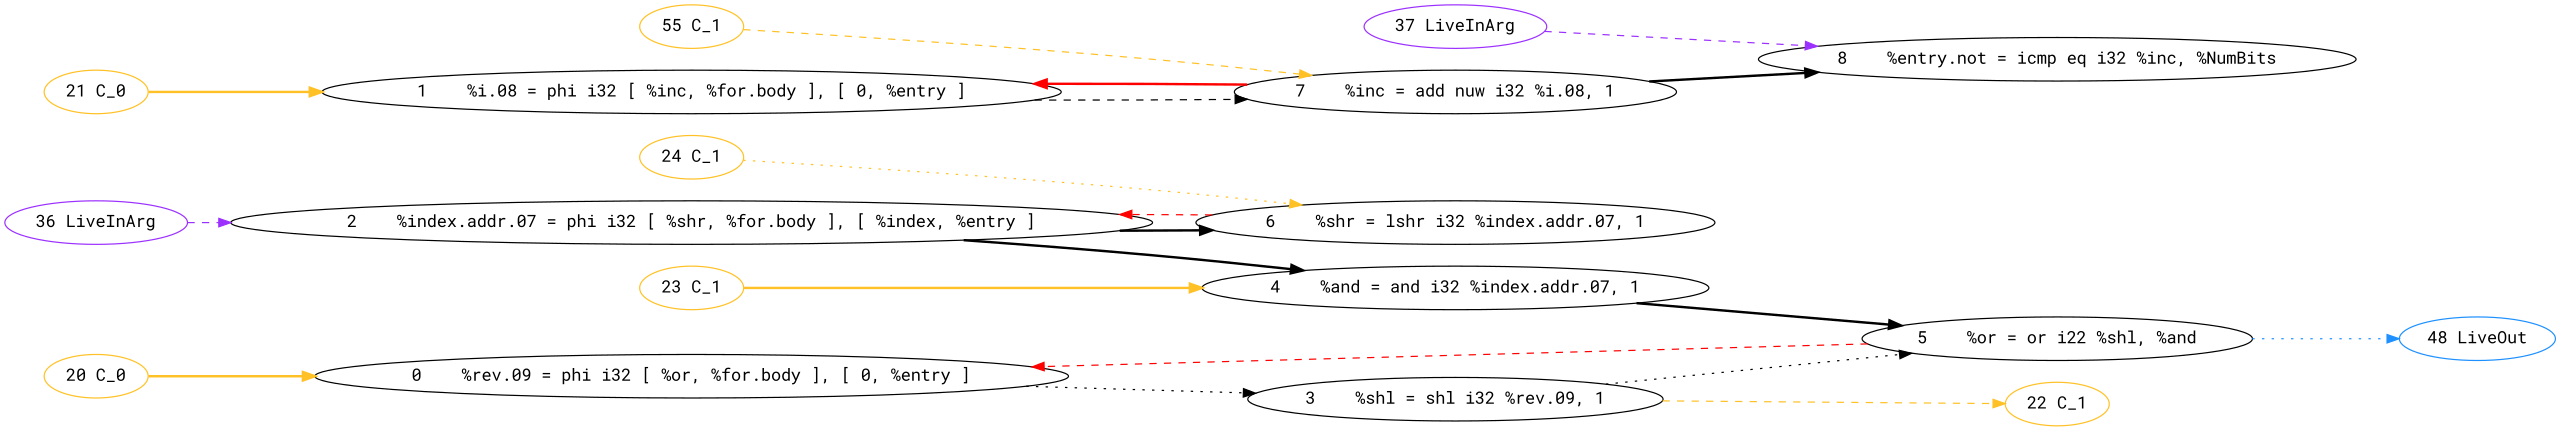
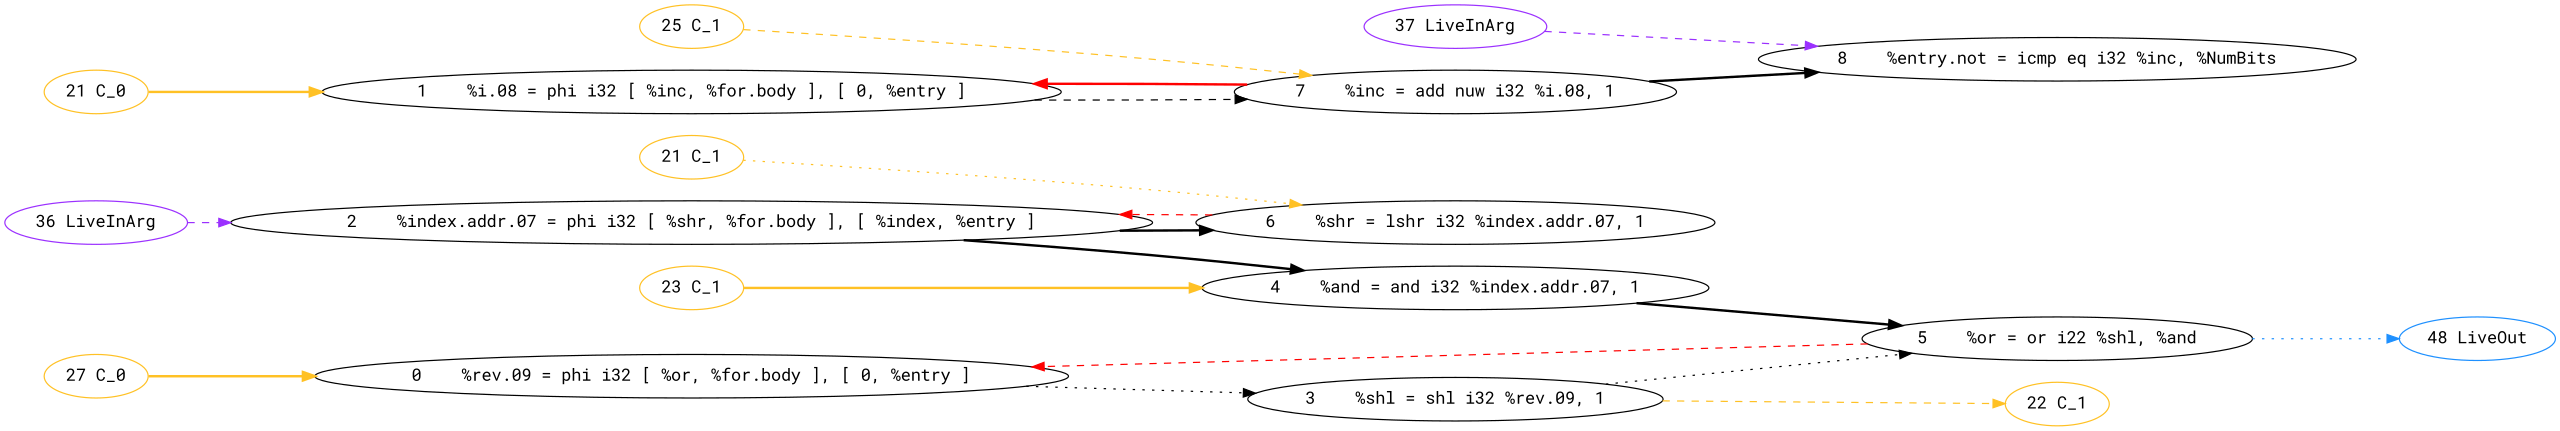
  digraph {
    fontname="Roboto Mono"
    rankdir=LR
    node [color=black fontname="Roboto Mono"]
    edge [fontname="Roboto Mono" style=bold]
    n1 [label="0    %rev.09 = phi i32 [ %or, %for.body ], [ 0, %entry ]"]
    n2 [label="3    %shl = shl i32 %rev.09, 1"]
    n3 [label="1    %i.08 = phi i32 [ %inc, %for.body ], [ 0, %entry ]"]
    n4 [label="7    %inc = add nuw i32 %i.08, 1"]
    n5 [label="2    %index.addr.07 = phi i32 [ %shr, %for.body ], [ %index, %entry ]"]
    n6 [label="4    %and = and i32 %index.addr.07, 1"]
    n7 [label="6    %shr = lshr i32 %index.addr.07, 1"]
    n8 [label="5    %or = or i22 %shl, %and"]
    n9 [color=dodgerblue1 label="48 LiveOut"]
    n10 [label="8    %entry.not = icmp eq i32 %inc, %NumBits"]
-   n11 [color=goldenrod1 label="20 C_0"]
+   n11 [color=goldenrod1 label="27 C_0"]
    n12 [color=goldenrod1 label="21 C_0"]
    n13 [color=goldenrod1 label="22 C_1"]
    n14 [color=goldenrod1 label="23 C_1"]
-   n15 [color=goldenrod1 label="24 C_1"]
-   n16 [color=goldenrod1 label="55 C_1"]
+   n15 [color=goldenrod1 label="21 C_1"]
+   n16 [color=goldenrod1 label="25 C_1"]
    n17 [color=purple1 label="36 LiveInArg"]
    n18 [color=purple1 label="37 LiveInArg"]
    subgraph sub_1 {
      compound=true
      n1
      n2
      n3
      n4
      n5
      n6
      n7
      n8
      n9
      n10
      n11
      n12
      n13
      n14
      n15
      n16
      n17
      n18
    }
    n1 -> n2 [style=dotted]
    n2 -> n8 [style=dotted]
    n2 -> n13 [color=goldenrod1 style=dashed]
    n3 -> n4 [style=dashed]
    n4 -> n3 [color=red]
    n4 -> n10
    n5 -> n6
    n5 -> n7
    n6 -> n8
    n7 -> n5 [color=red style=dashed]
    n8 -> n1 [color=red style=dashed]
    n8 -> n9 [color=dodgerblue1 style=dotted]
    n11 -> n1 [color=goldenrod1]
    n12 -> n3 [color=goldenrod1]
    n14 -> n6 [color=goldenrod1]
    n15 -> n7 [color=goldenrod1 style=dotted]
    n16 -> n4 [color=goldenrod1 style=dashed]
    n17 -> n5 [color=purple1 style=dashed]
    n18 -> n10 [color=purple1 style=dashed]
  }
